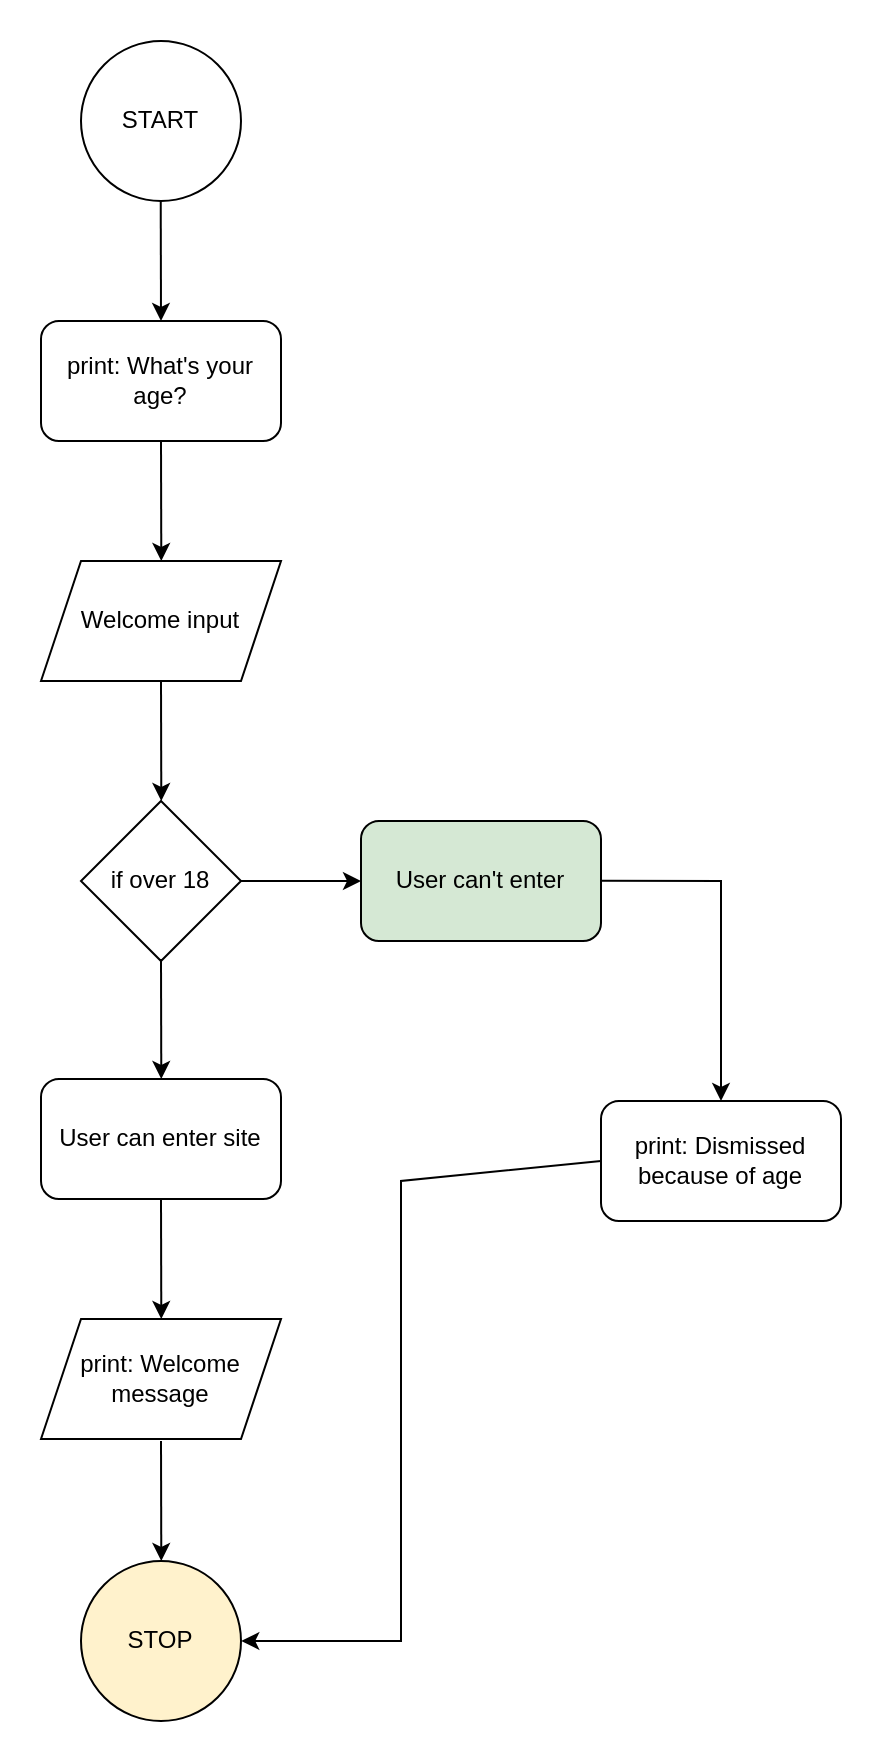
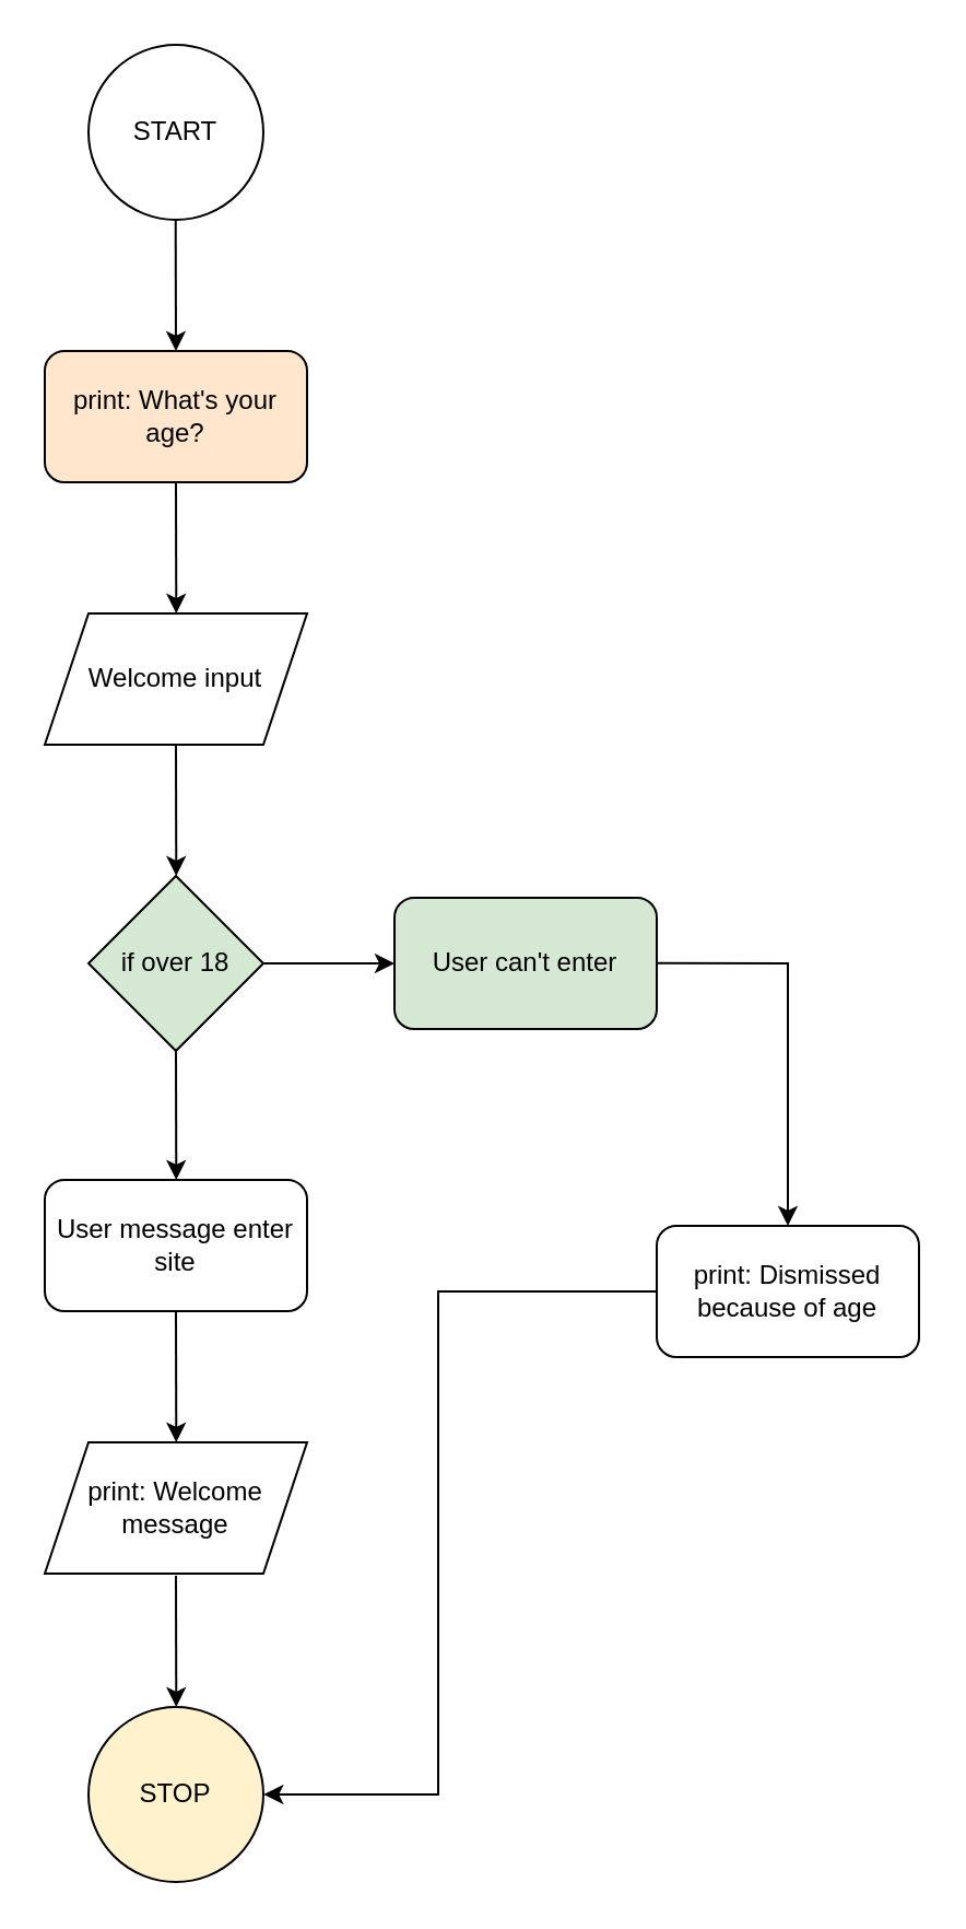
  <mxCell id="0" />
  <mxCell id="1" parent="0" />
  <mxCell id="2" value="START" style="ellipse;whiteSpace=wrap;html=1;aspect=fixed;" vertex="1" parent="1"><mxGeometry x="40" y="20" width="80" height="80" as="geometry" /></mxCell>
  <mxCell id="3" value="STOP" style="ellipse;whiteSpace=wrap;html=1;aspect=fixed;fillColor=#fff2cc;" vertex="1" parent="1"><mxGeometry x="40" y="780" width="80" height="80" as="geometry" /></mxCell>
- <mxCell id="4" value="print: What's your&lt;div&gt;age?&lt;/div&gt;" style="rounded=1;whiteSpace=wrap;html=1;" vertex="1" parent="1"><mxGeometry x="20" y="160" width="120" height="60" as="geometry" /></mxCell>
+ <mxCell id="4" value="print: What's your&lt;div&gt;age?&lt;/div&gt;" style="rounded=1;whiteSpace=wrap;html=1;fillColor=#ffe6cc;" vertex="1" parent="1"><mxGeometry x="20" y="160" width="120" height="60" as="geometry" /></mxCell>
  <mxCell id="5" value="Welcome input" style="shape=parallelogram;perimeter=parallelogramPerimeter;whiteSpace=wrap;html=1;fixedSize=1;" vertex="1" parent="1"><mxGeometry x="20" y="280" width="120" height="60" as="geometry" /></mxCell>
- <mxCell id="6" value="if over 18" style="rhombus;whiteSpace=wrap;html=1;" vertex="1" parent="1"><mxGeometry x="40" y="400" width="80" height="80" as="geometry" /></mxCell>
+ <mxCell id="6" value="if over 18" style="rhombus;whiteSpace=wrap;html=1;fillColor=#d5e8d4;" vertex="1" parent="1"><mxGeometry x="40" y="400" width="80" height="80" as="geometry" /></mxCell>
  <mxCell id="7" value="User can't enter" style="rounded=1;whiteSpace=wrap;html=1;fillColor=#d5e8d4;" vertex="1" parent="1"><mxGeometry x="180" y="410" width="120" height="60" as="geometry" /></mxCell>
- <mxCell id="8" value="print: Dismissed because of age" style="rounded=1;whiteSpace=wrap;html=1;" vertex="1" parent="1"><mxGeometry x="300" y="550" width="120" height="60" as="geometry" /></mxCell>
- <mxCell id="9" value="User can enter site" style="rounded=1;whiteSpace=wrap;html=1;" vertex="1" parent="1"><mxGeometry x="20" y="539" width="120" height="60" as="geometry" /></mxCell>
+ <mxCell id="8" value="print: Dismissed because of age" style="rounded=1;whiteSpace=wrap;html=1;" vertex="1" parent="1"><mxGeometry x="300" y="560" width="120" height="60" as="geometry" /></mxCell>
+ <mxCell id="9" value="User message enter site" style="rounded=1;whiteSpace=wrap;html=1;" vertex="1" parent="1"><mxGeometry x="20" y="539" width="120" height="60" as="geometry" /></mxCell>
  <mxCell id="10" value="print: Welcome message" style="shape=parallelogram;perimeter=parallelogramPerimeter;whiteSpace=wrap;html=1;fixedSize=1;" vertex="1" parent="1"><mxGeometry x="20" y="659" width="120" height="60" as="geometry" /></mxCell>
  <mxCell id="11" value="" style="endArrow=classic;html=1;rounded=0;entryX=0.5;entryY=0;entryDx=0;entryDy=0;" edge="1" parent="1" target="4"><mxGeometry width="50" height="50" relative="1" as="geometry"><mxPoint x="79.86" y="100" as="sourcePoint" /><mxPoint x="79.86" y="140" as="targetPoint" /></mxGeometry></mxCell>
  <mxCell id="12" value="" style="endArrow=classic;html=1;rounded=0;entryX=0.5;entryY=0;entryDx=0;entryDy=0;" edge="1" parent="1"><mxGeometry width="50" height="50" relative="1" as="geometry"><mxPoint x="80" y="220" as="sourcePoint" /><mxPoint x="80.14" y="280" as="targetPoint" /></mxGeometry></mxCell>
  <mxCell id="13" value="" style="endArrow=classic;html=1;rounded=0;entryX=0.5;entryY=0;entryDx=0;entryDy=0;" edge="1" parent="1"><mxGeometry width="50" height="50" relative="1" as="geometry"><mxPoint x="80" y="340" as="sourcePoint" /><mxPoint x="80.14" y="400" as="targetPoint" /></mxGeometry></mxCell>
  <mxCell id="14" value="" style="endArrow=classic;html=1;rounded=0;entryX=0.5;entryY=0;entryDx=0;entryDy=0;" edge="1" parent="1"><mxGeometry width="50" height="50" relative="1" as="geometry"><mxPoint x="80" y="479" as="sourcePoint" /><mxPoint x="80.14" y="539" as="targetPoint" /></mxGeometry></mxCell>
  <mxCell id="15" value="" style="endArrow=classic;html=1;rounded=0;entryX=0.5;entryY=0;entryDx=0;entryDy=0;" edge="1" parent="1"><mxGeometry width="50" height="50" relative="1" as="geometry"><mxPoint x="80" y="599" as="sourcePoint" /><mxPoint x="80.14" y="659" as="targetPoint" /></mxGeometry></mxCell>
  <mxCell id="16" value="" style="endArrow=classic;html=1;rounded=0;entryX=0.5;entryY=0;entryDx=0;entryDy=0;" edge="1" parent="1"><mxGeometry width="50" height="50" relative="1" as="geometry"><mxPoint x="80" y="720" as="sourcePoint" /><mxPoint x="80.14" y="780" as="targetPoint" /></mxGeometry></mxCell>
  <mxCell id="17" value="" style="endArrow=classic;html=1;rounded=0;" edge="1" parent="1"><mxGeometry width="50" height="50" relative="1" as="geometry"><mxPoint x="120" y="440" as="sourcePoint" /><mxPoint x="180" y="440" as="targetPoint" /></mxGeometry></mxCell>
  <mxCell id="18" value="" style="endArrow=classic;html=1;rounded=0;entryX=0.5;entryY=0;entryDx=0;entryDy=0;" edge="1" parent="1" target="8"><mxGeometry width="50" height="50" relative="1" as="geometry"><mxPoint x="300" y="439.86" as="sourcePoint" /><mxPoint x="360" y="440" as="targetPoint" /><Array as="points"><mxPoint x="360" y="440" /></Array></mxGeometry></mxCell>
  <mxCell id="19" value="" style="endArrow=classic;html=1;rounded=0;entryX=0.5;entryY=0;entryDx=0;entryDy=0;exitX=0;exitY=0.5;exitDx=0;exitDy=0;" edge="1" parent="1" source="8"><mxGeometry width="50" height="50" relative="1" as="geometry"><mxPoint x="120" y="760" as="sourcePoint" /><mxPoint x="120.14" y="820" as="targetPoint" /><Array as="points"><mxPoint x="200" y="590" /><mxPoint x="200" y="820" /></Array></mxGeometry></mxCell>
